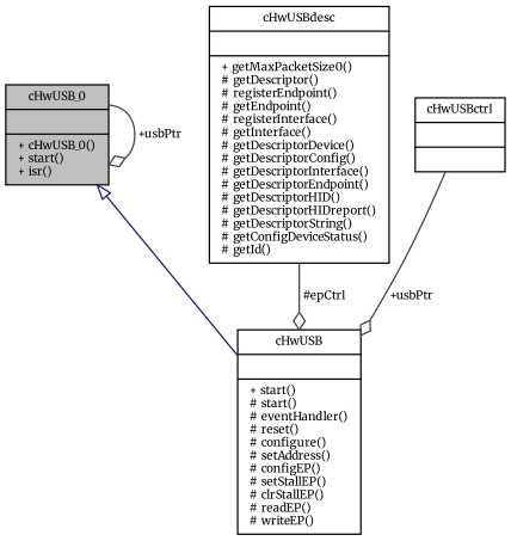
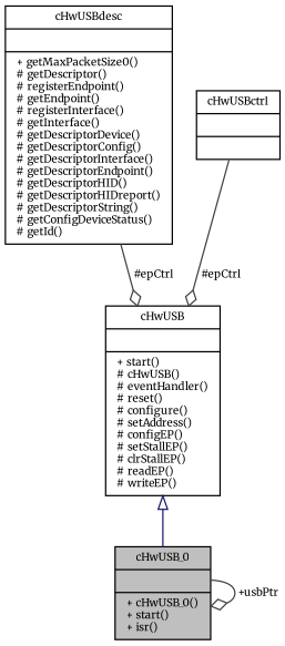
  digraph {
    fontname=Merriweather
    node [color=black fillcolor=white fontname=Merriweather fontsize=8 shape=record style=filled]
    edge [arrowhead=odiamond color=grey25 fontname=Merriweather fontsize=8 labelfontname=Sans labelfontsize=8 style=solid]
    n1 [fillcolor=grey75 fontcolor=black height=0.2 label="{cHwUSB_0\n||+ cHwUSB_0()\l+ start()\l+ isr()\l}" width=0.4]
-   n2 [height=0.2 label="{cHwUSB\n||+ start()\l# start()\l# eventHandler()\l# reset()\l# configure()\l# setAddress()\l# configEP()\l# setStallEP()\l# clrStallEP()\l# readEP()\l# writeEP()\l}" width=0.4]
+   n2 [height=0.2 label="{cHwUSB\n||+ start()\l# cHwUSB()\l# eventHandler()\l# reset()\l# configure()\l# setAddress()\l# configEP()\l# setStallEP()\l# clrStallEP()\l# readEP()\l# writeEP()\l}" width=0.4]
    n3 [height=0.2 label="{cHwUSBdesc\n||+ getMaxPacketSize0()\l# getDescriptor()\l# registerEndpoint()\l# getEndpoint()\l# registerInterface()\l# getInterface()\l# getDescriptorDevice()\l# getDescriptorConfig()\l# getDescriptorInterface()\l# getDescriptorEndpoint()\l# getDescriptorHID()\l# getDescriptorHIDreport()\l# getDescriptorString()\l# getConfigDeviceStatus()\l# getId()\l}" width=0.4]
    n4 [height=0.2 label="{cHwUSBctrl\n||}" width=0.4]
    n1 -> n1 [label=" +usbPtr"]
-   n1 -> n2 [arrowtail=onormal color=midnightblue dir=back arrowhead=""]
+   n2 -> n1 [arrowtail=onormal color=midnightblue dir=back arrowhead=""]
    n3 -> n2 [label=" #epCtrl"]
-   n4 -> n2 [label=" +usbPtr"]
+   n4 -> n2 [label=" #epCtrl"]
  }
